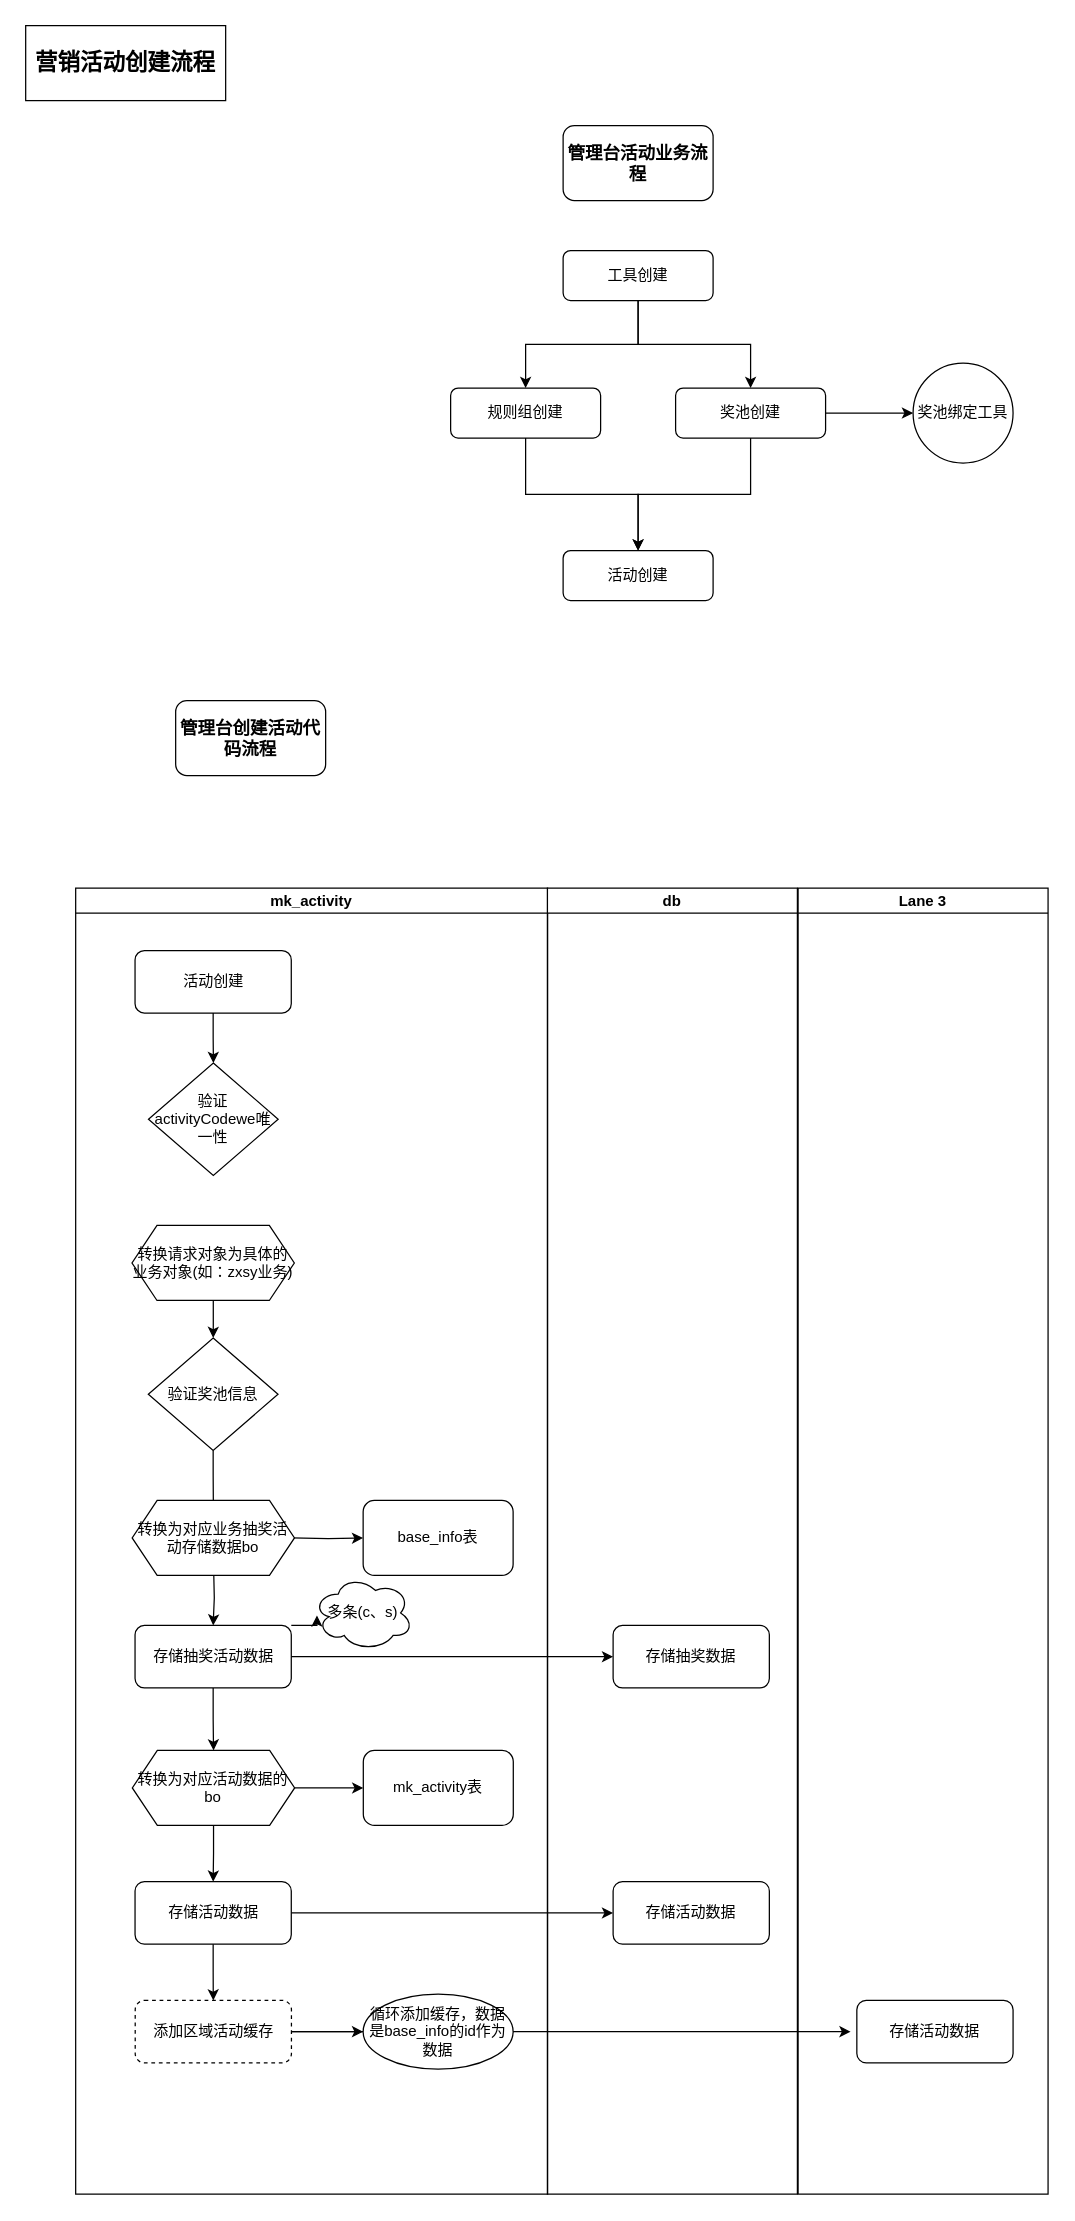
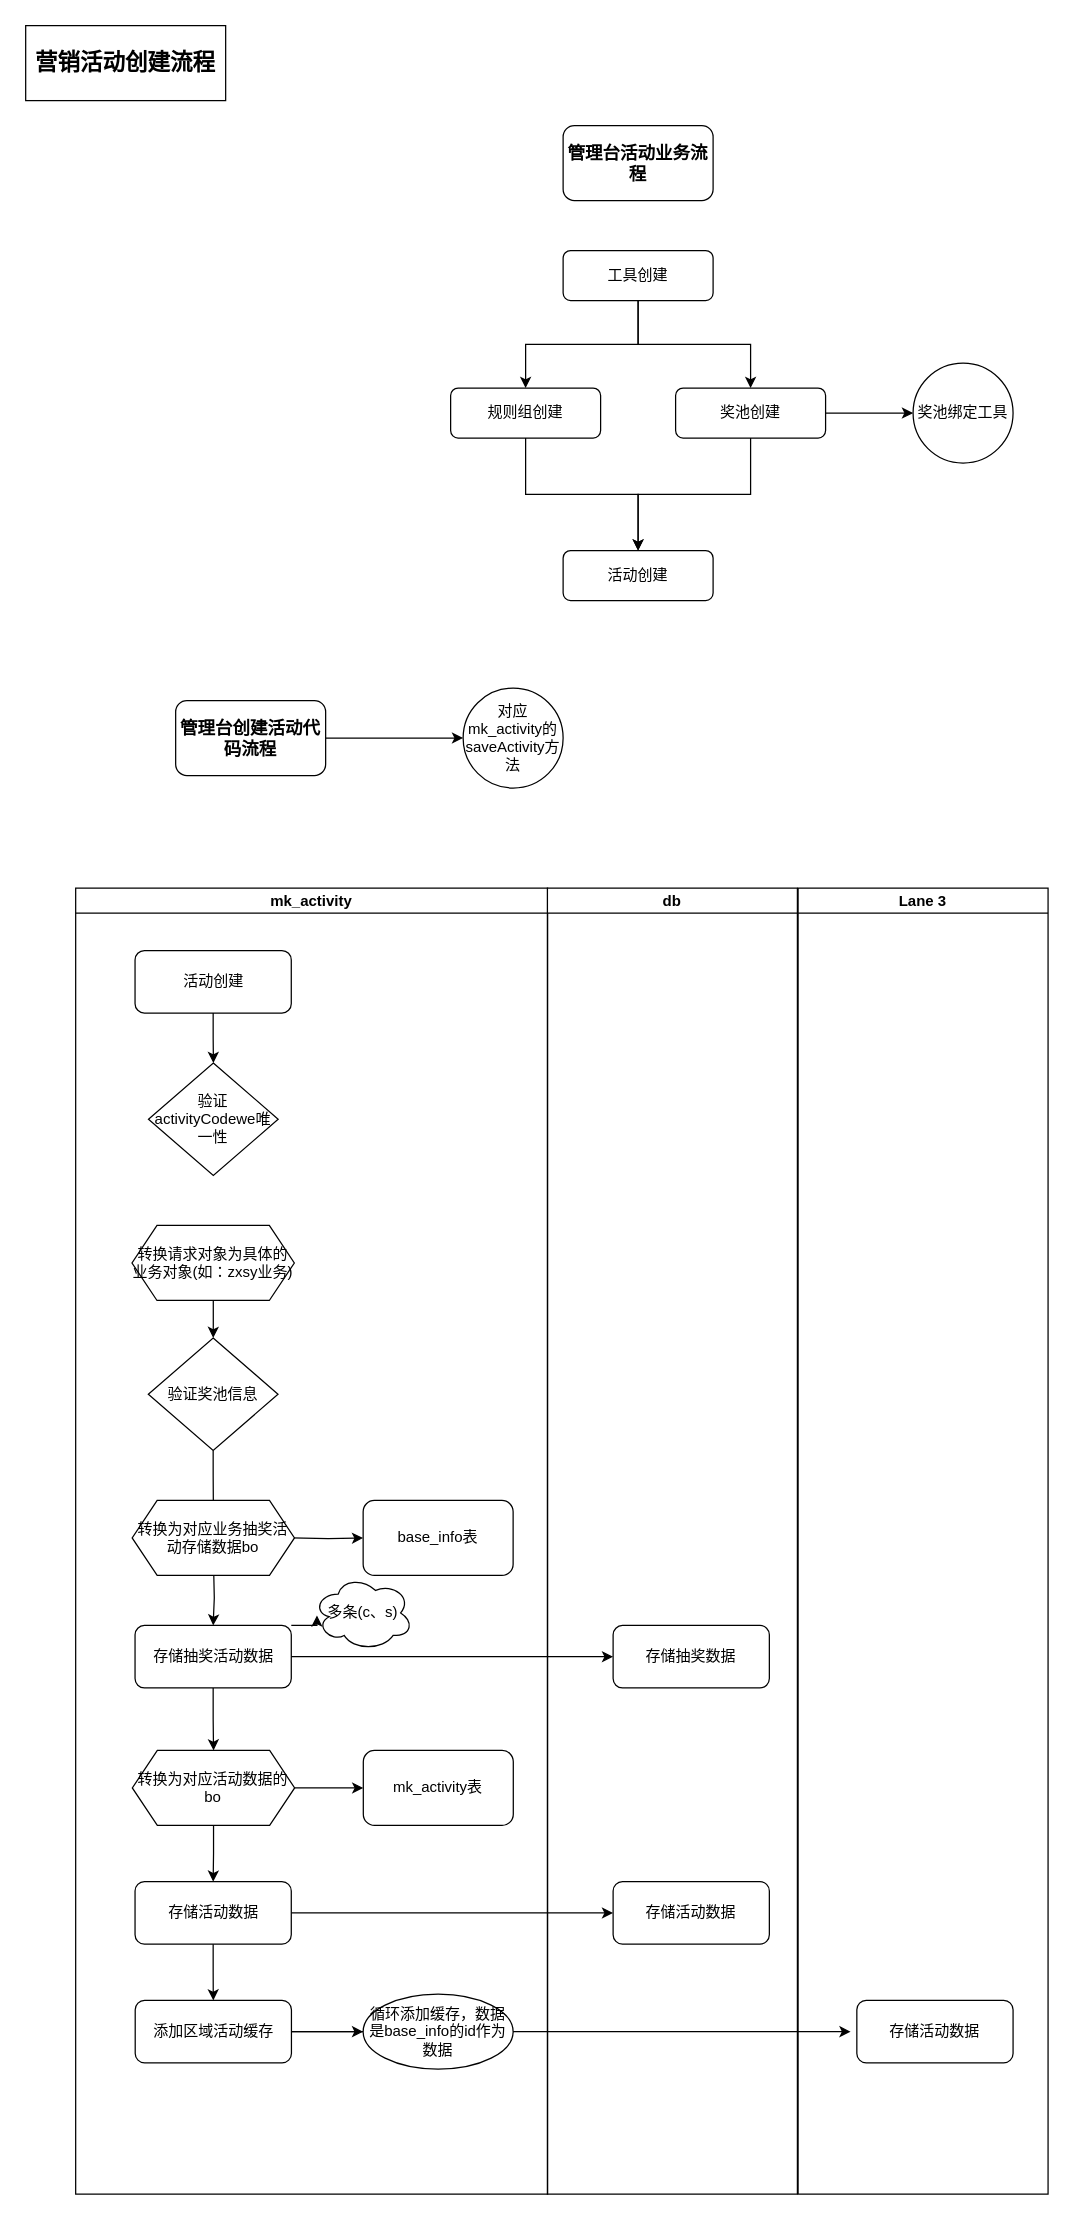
  <mxCell id="0" />
  <mxCell id="1" parent="0" />
  <mxCell id="2" value="" style="edgeStyle=orthogonalEdgeStyle;rounded=0;orthogonalLoop=1;jettySize=auto;html=1;" edge="1" parent="1" source="34"><mxGeometry relative="1" as="geometry"><mxPoint x="680" y="1625" as="targetPoint" /></mxGeometry></mxCell>
  <mxCell id="3" style="edgeStyle=orthogonalEdgeStyle;rounded=0;orthogonalLoop=1;jettySize=auto;html=1;exitX=0.5;exitY=1;exitDx=0;exitDy=0;" parent="1" source="5" target="8" edge="1"><mxGeometry relative="1" as="geometry" /></mxCell>
  <mxCell id="4" style="edgeStyle=orthogonalEdgeStyle;rounded=0;orthogonalLoop=1;jettySize=auto;html=1;exitX=0.5;exitY=1;exitDx=0;exitDy=0;entryX=0.5;entryY=0;entryDx=0;entryDy=0;" parent="1" source="5" target="12" edge="1"><mxGeometry relative="1" as="geometry" /></mxCell>
  <mxCell id="5" value="工具创建" style="rounded=1;whiteSpace=wrap;html=1;fontSize=12;glass=0;strokeWidth=1;shadow=0;" parent="1" vertex="1"><mxGeometry x="450" y="200" width="120" height="40" as="geometry" /></mxCell>
  <mxCell id="6" style="edgeStyle=orthogonalEdgeStyle;rounded=0;orthogonalLoop=1;jettySize=auto;html=1;exitX=1;exitY=0.5;exitDx=0;exitDy=0;entryX=0;entryY=0.5;entryDx=0;entryDy=0;" parent="1" source="8" target="10" edge="1"><mxGeometry relative="1" as="geometry" /></mxCell>
  <mxCell id="7" style="edgeStyle=orthogonalEdgeStyle;rounded=0;orthogonalLoop=1;jettySize=auto;html=1;exitX=0.5;exitY=1;exitDx=0;exitDy=0;entryX=0.5;entryY=0;entryDx=0;entryDy=0;" parent="1" source="8" target="9" edge="1"><mxGeometry relative="1" as="geometry" /></mxCell>
  <mxCell id="8" value="奖池创建" style="rounded=1;whiteSpace=wrap;html=1;fontSize=12;glass=0;strokeWidth=1;shadow=0;" parent="1" vertex="1"><mxGeometry x="540" y="310" width="120" height="40" as="geometry" /></mxCell>
  <mxCell id="9" value="活动创建" style="rounded=1;whiteSpace=wrap;html=1;fontSize=12;glass=0;strokeWidth=1;shadow=0;" parent="1" vertex="1"><mxGeometry x="450" y="440" width="120" height="40" as="geometry" /></mxCell>
  <mxCell id="10" value="奖池绑定工具" style="ellipse;whiteSpace=wrap;html=1;aspect=fixed;" parent="1" vertex="1"><mxGeometry x="730" y="290" width="80" height="80" as="geometry" /></mxCell>
  <mxCell id="11" style="edgeStyle=orthogonalEdgeStyle;rounded=0;orthogonalLoop=1;jettySize=auto;html=1;exitX=0.5;exitY=1;exitDx=0;exitDy=0;" parent="1" source="12" target="9" edge="1"><mxGeometry relative="1" as="geometry" /></mxCell>
  <mxCell id="12" value="规则组创建" style="rounded=1;whiteSpace=wrap;html=1;fontSize=12;glass=0;strokeWidth=1;shadow=0;" parent="1" vertex="1"><mxGeometry x="360" y="310" width="120" height="40" as="geometry" /></mxCell>
  <mxCell id="13" value="&lt;font style=&quot;font-size: 18px&quot;&gt;&lt;b&gt;营销活动创建流程&lt;/b&gt;&lt;/font&gt;" style="rounded=0;whiteSpace=wrap;html=1;" parent="1" vertex="1"><mxGeometry x="20" y="20" width="160" height="60" as="geometry" /></mxCell>
  <mxCell id="14" value="&lt;font style=&quot;font-size: 14px&quot;&gt;&lt;b&gt;管理台活动业务流程&lt;/b&gt;&lt;/font&gt;" style="rounded=1;whiteSpace=wrap;html=1;" parent="1" vertex="1"><mxGeometry x="450" y="100" width="120" height="60" as="geometry" /></mxCell>
+ <mxCell id="15" style="edgeStyle=orthogonalEdgeStyle;rounded=0;orthogonalLoop=1;jettySize=auto;html=1;exitX=1;exitY=0.5;exitDx=0;exitDy=0;" edge="1" parent="1" source="16" target="17"><mxGeometry relative="1" as="geometry" /></mxCell>
  <mxCell id="16" value="&lt;font style=&quot;font-size: 14px&quot;&gt;&lt;b&gt;管理台创建活动代码流程&lt;/b&gt;&lt;/font&gt;" style="rounded=1;whiteSpace=wrap;html=1;" vertex="1" parent="1"><mxGeometry x="140" y="560" width="120" height="60" as="geometry" /></mxCell>
+ <mxCell id="17" value="对应mk_activity的saveActivity方法" style="ellipse;whiteSpace=wrap;html=1;aspect=fixed;" vertex="1" parent="1"><mxGeometry x="370" y="550" width="80" height="80" as="geometry" /></mxCell>
  <mxCell id="18" value="mk_activity" style="swimlane;startSize=20;" vertex="1" parent="1"><mxGeometry x="60" y="710" width="377.57" height="1045" as="geometry" /></mxCell>
  <mxCell id="19" value="" style="edgeStyle=orthogonalEdgeStyle;rounded=0;orthogonalLoop=1;jettySize=auto;html=1;" edge="1" parent="18" source="20" target="21"><mxGeometry relative="1" as="geometry" /></mxCell>
  <mxCell id="20" value="活动创建" style="rounded=1;whiteSpace=wrap;html=1;fontSize=12;glass=0;strokeWidth=1;shadow=0;" vertex="1" parent="18"><mxGeometry x="47.5" y="50" width="125" height="50" as="geometry" /></mxCell>
  <mxCell id="21" value="验证activityCodewe唯一性" style="rhombus;whiteSpace=wrap;html=1;" vertex="1" parent="18"><mxGeometry x="58.25" y="140" width="103.75" height="90" as="geometry" /></mxCell>
  <mxCell id="22" value="" style="edgeStyle=orthogonalEdgeStyle;rounded=0;orthogonalLoop=1;jettySize=auto;html=1;" edge="1" parent="18" source="23" target="25"><mxGeometry relative="1" as="geometry" /></mxCell>
  <mxCell id="23" value="转换请求对象为具体的业务对象(如：zxsy业务)" style="shape=hexagon;perimeter=hexagonPerimeter2;whiteSpace=wrap;html=1;fixedSize=1;" vertex="1" parent="18"><mxGeometry x="45.06" y="270" width="129.88" height="60" as="geometry" /></mxCell>
  <mxCell id="24" value="" style="edgeStyle=orthogonalEdgeStyle;rounded=0;orthogonalLoop=1;jettySize=auto;html=1;entryX=0.5;entryY=0;entryDx=0;entryDy=0;endArrow=none;" edge="1" parent="18" source="25" target="32"><mxGeometry relative="1" as="geometry"><mxPoint x="110" y="480" as="targetPoint" /></mxGeometry></mxCell>
  <mxCell id="25" value="验证奖池信息" style="rhombus;whiteSpace=wrap;html=1;" vertex="1" parent="18"><mxGeometry x="58.13" y="360" width="103.75" height="90" as="geometry" /></mxCell>
  <mxCell id="26" value="" style="edgeStyle=orthogonalEdgeStyle;rounded=0;orthogonalLoop=1;jettySize=auto;html=1;" edge="1" parent="18" target="28"><mxGeometry relative="1" as="geometry"><mxPoint x="172.94" y="520" as="sourcePoint" /></mxGeometry></mxCell>
  <mxCell id="27" value="" style="edgeStyle=orthogonalEdgeStyle;rounded=0;orthogonalLoop=1;jettySize=auto;html=1;" edge="1" parent="18" target="30"><mxGeometry relative="1" as="geometry"><mxPoint x="110.4" y="545" as="sourcePoint" /></mxGeometry></mxCell>
  <mxCell id="28" value="base_info表" style="whiteSpace=wrap;html=1;rounded=1;shadow=0;strokeWidth=1;glass=0;" vertex="1" parent="18"><mxGeometry x="230" y="490" width="120" height="60" as="geometry" /></mxCell>
  <mxCell id="29" style="edgeStyle=orthogonalEdgeStyle;rounded=0;orthogonalLoop=1;jettySize=auto;html=1;exitX=1;exitY=0;exitDx=0;exitDy=0;entryX=0.038;entryY=0.533;entryDx=0;entryDy=0;entryPerimeter=0;" edge="1" parent="18" source="30" target="31"><mxGeometry relative="1" as="geometry" /></mxCell>
  <mxCell id="30" value="存储抽奖活动数据" style="rounded=1;whiteSpace=wrap;html=1;fontSize=12;glass=0;strokeWidth=1;shadow=0;" vertex="1" parent="18"><mxGeometry x="47.5" y="590" width="125" height="50" as="geometry" /></mxCell>
  <mxCell id="31" value="多条(c、s)" style="ellipse;shape=cloud;whiteSpace=wrap;html=1;" vertex="1" parent="18"><mxGeometry x="190" y="550" width="80" height="60" as="geometry" /></mxCell>
  <mxCell id="32" value="转换为对应业务抽奖活动存储数据bo" style="shape=hexagon;perimeter=hexagonPerimeter2;whiteSpace=wrap;html=1;fixedSize=1;" vertex="1" parent="18"><mxGeometry x="45.19" y="490" width="129.88" height="60" as="geometry" /></mxCell>
  <mxCell id="33" value="" style="edgeStyle=orthogonalEdgeStyle;rounded=0;orthogonalLoop=1;jettySize=auto;html=1;" edge="1" parent="18" source="34" target="35"><mxGeometry relative="1" as="geometry" /></mxCell>
- <mxCell id="34" value="添加区域活动缓存" style="rounded=1;whiteSpace=wrap;html=1;fontSize=12;glass=0;strokeWidth=1;shadow=0;dashed=1;" vertex="1" parent="18"><mxGeometry x="47.63" y="890" width="125" height="50" as="geometry" /></mxCell>
+ <mxCell id="34" value="添加区域活动缓存" style="rounded=1;whiteSpace=wrap;html=1;fontSize=12;glass=0;strokeWidth=1;shadow=0;" vertex="1" parent="18"><mxGeometry x="47.63" y="890" width="125" height="50" as="geometry" /></mxCell>
  <mxCell id="35" value="循环添加缓存，数据是base_info的id作为数据" style="ellipse;whiteSpace=wrap;html=1;rounded=1;shadow=0;strokeWidth=1;glass=0;" vertex="1" parent="18"><mxGeometry x="230" y="885" width="120" height="60" as="geometry" /></mxCell>
  <mxCell id="36" value="" style="edgeStyle=orthogonalEdgeStyle;rounded=0;orthogonalLoop=1;jettySize=auto;html=1;entryX=0;entryY=0.5;entryDx=0;entryDy=0;" edge="1" parent="1" source="30" target="38"><mxGeometry relative="1" as="geometry"><mxPoint x="790" y="1505" as="targetPoint" /></mxGeometry></mxCell>
  <mxCell id="37" value="db" style="swimlane;startSize=20;" vertex="1" parent="1"><mxGeometry x="437.44" y="710" width="200" height="1045" as="geometry" /></mxCell>
  <mxCell id="38" value="存储抽奖数据" style="rounded=1;whiteSpace=wrap;html=1;fontSize=12;glass=0;strokeWidth=1;shadow=0;" vertex="1" parent="37"><mxGeometry x="52.56" y="590" width="125" height="50" as="geometry" /></mxCell>
  <mxCell id="39" value="存储活动数据" style="rounded=1;whiteSpace=wrap;html=1;fontSize=12;glass=0;strokeWidth=1;shadow=0;" vertex="1" parent="37"><mxGeometry x="-329.94" y="795" width="125" height="50" as="geometry" /></mxCell>
  <mxCell id="40" value="" style="edgeStyle=orthogonalEdgeStyle;rounded=0;orthogonalLoop=1;jettySize=auto;html=1;entryX=0;entryY=0.5;entryDx=0;entryDy=0;" edge="1" parent="37" source="39" target="41"><mxGeometry relative="1" as="geometry"><mxPoint x="352.56" y="1000" as="targetPoint" /></mxGeometry></mxCell>
  <mxCell id="41" value="存储活动数据" style="rounded=1;whiteSpace=wrap;html=1;fontSize=12;glass=0;strokeWidth=1;shadow=0;" vertex="1" parent="37"><mxGeometry x="52.56" y="795" width="125" height="50" as="geometry" /></mxCell>
  <mxCell id="42" value="Lane 3" style="swimlane;startSize=20;" vertex="1" parent="1"><mxGeometry x="638" y="710" width="200" height="1045" as="geometry" /></mxCell>
  <mxCell id="43" value="存储活动数据" style="rounded=1;whiteSpace=wrap;html=1;fontSize=12;glass=0;strokeWidth=1;shadow=0;" vertex="1" parent="42"><mxGeometry x="47.0" y="890" width="125" height="50" as="geometry" /></mxCell>
  <mxCell id="44" value="mk_activity表" style="whiteSpace=wrap;html=1;rounded=1;shadow=0;strokeWidth=1;glass=0;" vertex="1" parent="1"><mxGeometry x="290.13" y="1400" width="120" height="60" as="geometry" /></mxCell>
  <mxCell id="45" value="" style="edgeStyle=orthogonalEdgeStyle;rounded=0;orthogonalLoop=1;jettySize=auto;html=1;" edge="1" parent="1" source="47" target="44"><mxGeometry relative="1" as="geometry" /></mxCell>
  <mxCell id="46" value="" style="edgeStyle=orthogonalEdgeStyle;rounded=0;orthogonalLoop=1;jettySize=auto;html=1;" edge="1" parent="1" source="47" target="39"><mxGeometry relative="1" as="geometry" /></mxCell>
  <mxCell id="47" value="转换为对应活动数据的bo" style="shape=hexagon;perimeter=hexagonPerimeter2;whiteSpace=wrap;html=1;fixedSize=1;" vertex="1" parent="1"><mxGeometry x="105.32" y="1400" width="129.88" height="60" as="geometry" /></mxCell>
  <mxCell id="48" value="" style="edgeStyle=orthogonalEdgeStyle;rounded=0;orthogonalLoop=1;jettySize=auto;html=1;" edge="1" parent="1" source="30" target="47"><mxGeometry relative="1" as="geometry" /></mxCell>
  <mxCell id="49" value="" style="edgeStyle=orthogonalEdgeStyle;rounded=0;orthogonalLoop=1;jettySize=auto;html=1;" edge="1" parent="1" source="39" target="34"><mxGeometry relative="1" as="geometry" /></mxCell>
